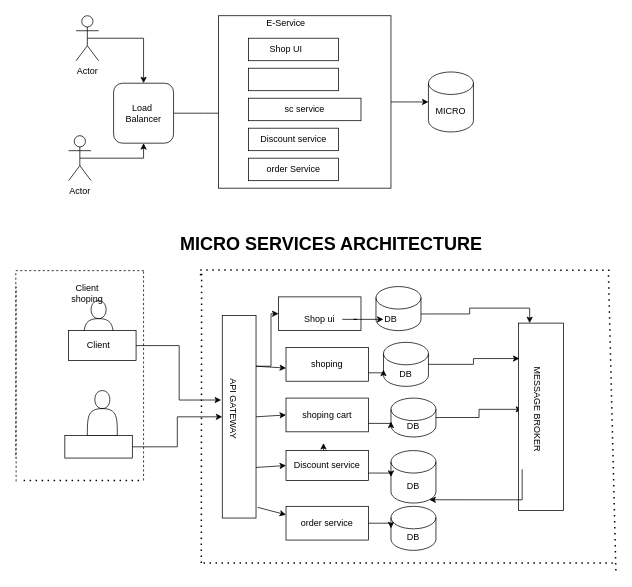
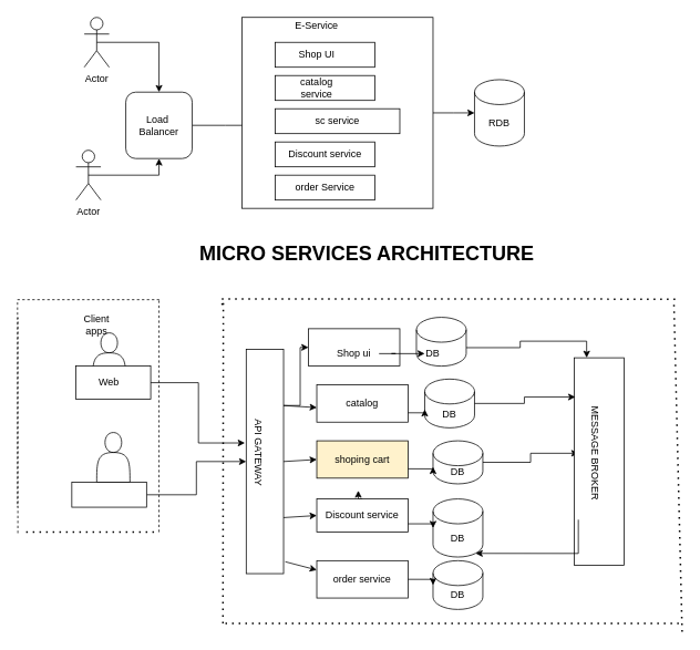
  <mxCell id="0" />
  <mxCell id="1" parent="0" />
  <mxCell id="2" value="" style="edgeStyle=orthogonalEdgeStyle;rounded=0;orthogonalLoop=1;jettySize=auto;html=1;" edge="1" parent="1" source="3"><mxGeometry relative="1" as="geometry"><mxPoint x="311" y="150" as="targetPoint" /></mxGeometry></mxCell>
  <mxCell id="3" value="Load&amp;nbsp;&lt;div&gt;Balancer&lt;/div&gt;" style="whiteSpace=wrap;html=1;rounded=1;" vertex="1" parent="1"><mxGeometry x="151" y="110" width="80" height="80" as="geometry" /></mxCell>
  <mxCell id="4" style="edgeStyle=orthogonalEdgeStyle;rounded=0;orthogonalLoop=1;jettySize=auto;html=1;exitX=1;exitY=0.5;exitDx=0;exitDy=0;" edge="1" parent="1" source="5"><mxGeometry relative="1" as="geometry"><mxPoint x="571" y="135" as="targetPoint" /></mxGeometry></mxCell>
  <mxCell id="5" value="" style="whiteSpace=wrap;html=1;aspect=fixed;" vertex="1" parent="1"><mxGeometry x="291" y="20" width="230" height="230" as="geometry" /></mxCell>
  <mxCell id="6" value="" style="rounded=0;whiteSpace=wrap;html=1;" vertex="1" parent="1"><mxGeometry x="331" y="50" width="120" height="30" as="geometry" /></mxCell>
  <mxCell id="7" value="" style="rounded=0;whiteSpace=wrap;html=1;" vertex="1" parent="1"><mxGeometry x="331" y="90" width="120" height="30" as="geometry" /></mxCell>
  <mxCell id="8" value="order Service" style="rounded=0;whiteSpace=wrap;html=1;" vertex="1" parent="1"><mxGeometry x="331" y="210" width="120" height="30" as="geometry" /></mxCell>
  <mxCell id="9" value="Discount service" style="rounded=0;whiteSpace=wrap;html=1;" vertex="1" parent="1"><mxGeometry x="331" y="170" width="120" height="30" as="geometry" /></mxCell>
  <mxCell id="10" value="sc service" style="rounded=0;whiteSpace=wrap;html=1;" vertex="1" parent="1"><mxGeometry x="331" y="130" width="150" height="30" as="geometry" /></mxCell>
  <mxCell id="11" value="Shop UI" style="text;html=1;align=center;verticalAlign=middle;whiteSpace=wrap;rounded=0;" vertex="1" parent="1"><mxGeometry x="351" y="50" width="60" height="30" as="geometry" /></mxCell>
+ <mxCell id="12" value="catalog service" style="text;html=1;align=center;verticalAlign=middle;whiteSpace=wrap;rounded=0;" vertex="1" parent="1"><mxGeometry x="346" y="90" width="70" height="30" as="geometry" /></mxCell>
  <mxCell id="13" value="E-Service" style="text;html=1;align=center;verticalAlign=middle;whiteSpace=wrap;rounded=0;" vertex="1" parent="1"><mxGeometry x="341" y="20" width="80" height="20" as="geometry" /></mxCell>
  <mxCell id="14" style="edgeStyle=orthogonalEdgeStyle;rounded=0;orthogonalLoop=1;jettySize=auto;html=1;exitX=0.5;exitY=0.5;exitDx=0;exitDy=0;exitPerimeter=0;entryX=0.5;entryY=1;entryDx=0;entryDy=0;" edge="1" parent="1" source="15" target="3"><mxGeometry relative="1" as="geometry" /></mxCell>
  <mxCell id="15" value="Actor" style="shape=umlActor;verticalLabelPosition=bottom;verticalAlign=top;html=1;outlineConnect=0;" vertex="1" parent="1"><mxGeometry x="91" y="180" width="30" height="60" as="geometry" /></mxCell>
  <mxCell id="16" style="edgeStyle=orthogonalEdgeStyle;rounded=0;orthogonalLoop=1;jettySize=auto;html=1;exitX=0.5;exitY=0.5;exitDx=0;exitDy=0;exitPerimeter=0;" edge="1" parent="1" source="17" target="3"><mxGeometry relative="1" as="geometry" /></mxCell>
  <mxCell id="17" value="Actor" style="shape=umlActor;verticalLabelPosition=bottom;verticalAlign=top;html=1;outlineConnect=0;" vertex="1" parent="1"><mxGeometry x="101" y="20" width="30" height="60" as="geometry" /></mxCell>
- <mxCell id="18" value="MICRO" style="shape=cylinder3;whiteSpace=wrap;html=1;boundedLbl=1;backgroundOutline=1;size=15;" vertex="1" parent="1"><mxGeometry x="571" y="95" width="60" height="80" as="geometry" /></mxCell>
+ <mxCell id="18" value="RDB" style="shape=cylinder3;whiteSpace=wrap;html=1;boundedLbl=1;backgroundOutline=1;size=15;" vertex="1" parent="1"><mxGeometry x="571" y="95" width="60" height="80" as="geometry" /></mxCell>
  <mxCell id="19" value="" style="shape=actor;whiteSpace=wrap;html=1;" vertex="1" parent="1"><mxGeometry x="111" y="400" width="40" height="60" as="geometry" /></mxCell>
  <mxCell id="20" value="" style="rounded=0;whiteSpace=wrap;html=1;" vertex="1" parent="1"><mxGeometry x="91" y="440" width="90" height="40" as="geometry" /></mxCell>
- <mxCell id="21" value="Client" style="text;html=1;align=center;verticalAlign=middle;whiteSpace=wrap;rounded=0;" vertex="1" parent="1"><mxGeometry x="101" y="445" width="60" height="30" as="geometry" /></mxCell>
+ <mxCell id="21" value="Web" style="text;html=1;align=center;verticalAlign=middle;whiteSpace=wrap;rounded=0;" vertex="1" parent="1"><mxGeometry x="101" y="445" width="60" height="30" as="geometry" /></mxCell>
  <mxCell id="22" value="" style="shape=actor;whiteSpace=wrap;html=1;" vertex="1" parent="1"><mxGeometry x="116" y="520" width="40" height="60" as="geometry" /></mxCell>
  <mxCell id="23" style="edgeStyle=orthogonalEdgeStyle;rounded=0;orthogonalLoop=1;jettySize=auto;html=1;exitX=1;exitY=0.5;exitDx=0;exitDy=0;entryX=0;entryY=0.5;entryDx=0;entryDy=0;" edge="1" parent="1" source="24" target="30"><mxGeometry relative="1" as="geometry" /></mxCell>
  <mxCell id="24" value="" style="rounded=0;whiteSpace=wrap;html=1;" vertex="1" parent="1"><mxGeometry x="86" y="580" width="90" height="30" as="geometry" /></mxCell>
  <mxCell id="25" value="" style="endArrow=none;dashed=1;html=1;rounded=0;" edge="1" parent="1"><mxGeometry width="50" height="50" relative="1" as="geometry"><mxPoint x="21" y="641.25" as="sourcePoint" /><mxPoint x="21" y="381.25" as="targetPoint" /><Array as="points" /></mxGeometry></mxCell>
  <mxCell id="26" value="" style="endArrow=none;dashed=1;html=1;rounded=0;" edge="1" parent="1"><mxGeometry width="50" height="50" relative="1" as="geometry"><mxPoint x="191.38" y="360.01" as="sourcePoint" /><mxPoint x="20.61" y="610.01" as="targetPoint" /><Array as="points"><mxPoint x="20.61" y="360.01" /></Array></mxGeometry></mxCell>
  <mxCell id="27" value="" style="endArrow=none;dashed=1;html=1;rounded=0;" edge="1" parent="1"><mxGeometry width="50" height="50" relative="1" as="geometry"><mxPoint x="191" y="640" as="sourcePoint" /><mxPoint x="191" y="360" as="targetPoint" /></mxGeometry></mxCell>
  <mxCell id="28" value="" style="endArrow=none;dashed=1;html=1;dashPattern=1 3;strokeWidth=2;rounded=0;" edge="1" parent="1"><mxGeometry width="50" height="50" relative="1" as="geometry"><mxPoint x="31" y="640" as="sourcePoint" /><mxPoint x="191" y="640" as="targetPoint" /></mxGeometry></mxCell>
  <mxCell id="29" style="edgeStyle=orthogonalEdgeStyle;rounded=0;orthogonalLoop=1;jettySize=auto;html=1;exitX=1;exitY=0.25;exitDx=0;exitDy=0;entryX=0;entryY=0.5;entryDx=0;entryDy=0;" edge="1" parent="1" source="30" target="31"><mxGeometry relative="1" as="geometry"><Array as="points"><mxPoint x="361" y="487" /><mxPoint x="361" y="417" /></Array></mxGeometry></mxCell>
  <mxCell id="30" value="" style="rounded=0;whiteSpace=wrap;html=1;strokeColor=default;" vertex="1" parent="1"><mxGeometry x="296" y="420" width="45" height="270" as="geometry" /></mxCell>
  <mxCell id="31" value="" style="rounded=0;whiteSpace=wrap;html=1;" vertex="1" parent="1"><mxGeometry x="371" y="395" width="110" height="45" as="geometry" /></mxCell>
  <mxCell id="32" style="edgeStyle=orthogonalEdgeStyle;rounded=0;orthogonalLoop=1;jettySize=auto;html=1;exitX=0.5;exitY=0;exitDx=0;exitDy=0;" edge="1" parent="1" source="33"><mxGeometry relative="1" as="geometry"><mxPoint x="431" y="590" as="targetPoint" /></mxGeometry></mxCell>
  <mxCell id="33" value="Discount service" style="rounded=0;whiteSpace=wrap;html=1;" vertex="1" parent="1"><mxGeometry x="381" y="600" width="110" height="40" as="geometry" /></mxCell>
- <mxCell id="34" value="shoping" style="rounded=0;whiteSpace=wrap;html=1;" vertex="1" parent="1"><mxGeometry x="381" y="462.51" width="110" height="45" as="geometry" /></mxCell>
- <mxCell id="35" value="shoping cart" style="rounded=0;whiteSpace=wrap;html=1;" vertex="1" parent="1"><mxGeometry x="381" y="530" width="110" height="45" as="geometry" /></mxCell>
+ <mxCell id="34" value="catalog" style="rounded=0;whiteSpace=wrap;html=1;" vertex="1" parent="1"><mxGeometry x="381" y="462.51" width="110" height="45" as="geometry" /></mxCell>
+ <mxCell id="35" value="shoping cart" style="rounded=0;whiteSpace=wrap;html=1;fillColor=#fff2cc;" vertex="1" parent="1"><mxGeometry x="381" y="530" width="110" height="45" as="geometry" /></mxCell>
  <mxCell id="36" value="order service" style="rounded=0;whiteSpace=wrap;html=1;" vertex="1" parent="1"><mxGeometry x="381" y="674.38" width="110" height="45" as="geometry" /></mxCell>
  <mxCell id="37" value="DB" style="shape=cylinder3;whiteSpace=wrap;html=1;boundedLbl=1;backgroundOutline=1;size=15;" vertex="1" parent="1"><mxGeometry x="521" y="600" width="60" height="70" as="geometry" /></mxCell>
  <mxCell id="38" value="DB" style="shape=cylinder3;whiteSpace=wrap;html=1;boundedLbl=1;backgroundOutline=1;size=15;" vertex="1" parent="1"><mxGeometry x="521" y="674.38" width="60" height="58.75" as="geometry" /></mxCell>
  <mxCell id="39" style="edgeStyle=orthogonalEdgeStyle;rounded=0;orthogonalLoop=1;jettySize=auto;html=1;exitX=1;exitY=0.5;exitDx=0;exitDy=0;exitPerimeter=0;entryX=0.5;entryY=1;entryDx=0;entryDy=0;" edge="1" parent="1" source="40" target="52"><mxGeometry relative="1" as="geometry" /></mxCell>
  <mxCell id="40" value="DB" style="shape=cylinder3;whiteSpace=wrap;html=1;boundedLbl=1;backgroundOutline=1;size=15;" vertex="1" parent="1"><mxGeometry x="521" y="530" width="60" height="51.88" as="geometry" /></mxCell>
  <mxCell id="41" value="DB" style="shape=cylinder3;whiteSpace=wrap;html=1;boundedLbl=1;backgroundOutline=1;size=15;" vertex="1" parent="1"><mxGeometry x="511" y="455.63" width="60" height="58.75" as="geometry" /></mxCell>
  <mxCell id="42" style="edgeStyle=orthogonalEdgeStyle;rounded=0;orthogonalLoop=1;jettySize=auto;html=1;exitX=1;exitY=0;exitDx=0;exitDy=36.562;exitPerimeter=0;entryX=0.75;entryY=1;entryDx=0;entryDy=0;" edge="1" parent="1" source="43" target="45"><mxGeometry relative="1" as="geometry" /></mxCell>
  <mxCell id="43" value="" style="shape=cylinder3;whiteSpace=wrap;html=1;boundedLbl=1;backgroundOutline=1;size=15;" vertex="1" parent="1"><mxGeometry x="501" y="381.25" width="60" height="58.75" as="geometry" /></mxCell>
  <mxCell id="44" value="DB" style="text;html=1;align=center;verticalAlign=middle;whiteSpace=wrap;rounded=0;" vertex="1" parent="1"><mxGeometry x="491" y="410" width="60" height="30" as="geometry" /></mxCell>
  <mxCell id="45" value="" style="rounded=0;whiteSpace=wrap;html=1;direction=west;" vertex="1" parent="1"><mxGeometry x="691" y="430" width="60" height="250" as="geometry" /></mxCell>
  <mxCell id="46" value="" style="endArrow=none;dashed=1;html=1;dashPattern=1 3;strokeWidth=2;rounded=0;" edge="1" parent="1"><mxGeometry width="50" height="50" relative="1" as="geometry"><mxPoint x="267.229" y="366.25" as="sourcePoint" /><mxPoint x="816" y="359.38" as="targetPoint" /><Array as="points"><mxPoint x="266" y="359" /></Array></mxGeometry></mxCell>
  <mxCell id="47" value="" style="endArrow=none;dashed=1;html=1;dashPattern=1 3;strokeWidth=2;rounded=0;" edge="1" parent="1"><mxGeometry width="50" height="50" relative="1" as="geometry"><mxPoint x="821" y="760" as="sourcePoint" /><mxPoint x="811" y="360" as="targetPoint" /></mxGeometry></mxCell>
  <mxCell id="48" value="" style="endArrow=none;dashed=1;html=1;dashPattern=1 3;strokeWidth=2;rounded=0;" edge="1" parent="1"><mxGeometry width="50" height="50" relative="1" as="geometry"><mxPoint x="271" y="750" as="sourcePoint" /><mxPoint x="821" y="750" as="targetPoint" /></mxGeometry></mxCell>
  <mxCell id="49" value="Shop ui" style="text;html=1;align=center;verticalAlign=middle;whiteSpace=wrap;rounded=0;" vertex="1" parent="1"><mxGeometry x="396" y="410" width="60" height="30" as="geometry" /></mxCell>
- <mxCell id="50" value="Client shoping" style="text;html=1;align=center;verticalAlign=middle;whiteSpace=wrap;rounded=0;" vertex="1" parent="1"><mxGeometry x="86" y="370" width="60" height="40" as="geometry" /></mxCell>
+ <mxCell id="50" value="Client apps" style="text;html=1;align=center;verticalAlign=middle;whiteSpace=wrap;rounded=0;" vertex="1" parent="1"><mxGeometry x="86" y="370" width="60" height="40" as="geometry" /></mxCell>
  <mxCell id="51" value="API GATEWAY" style="text;html=1;align=center;verticalAlign=middle;whiteSpace=wrap;rounded=0;rotation=90;" vertex="1" parent="1"><mxGeometry x="236" y="529.38" width="150" height="30" as="geometry" /></mxCell>
  <mxCell id="52" value="MESSAGE BROKER" style="text;html=1;align=center;verticalAlign=middle;whiteSpace=wrap;rounded=0;rotation=90;" vertex="1" parent="1"><mxGeometry x="636" y="525" width="160" height="40" as="geometry" /></mxCell>
  <mxCell id="53" style="edgeStyle=orthogonalEdgeStyle;rounded=0;orthogonalLoop=1;jettySize=auto;html=1;entryX=0.978;entryY=0.811;entryDx=0;entryDy=0;entryPerimeter=0;" edge="1" parent="1" source="41" target="45"><mxGeometry relative="1" as="geometry" /></mxCell>
  <mxCell id="54" style="edgeStyle=orthogonalEdgeStyle;rounded=0;orthogonalLoop=1;jettySize=auto;html=1;entryX=0.333;entryY=0.5;entryDx=0;entryDy=0;entryPerimeter=0;" edge="1" parent="1" source="49" target="44"><mxGeometry relative="1" as="geometry" /></mxCell>
  <mxCell id="55" style="edgeStyle=orthogonalEdgeStyle;rounded=0;orthogonalLoop=1;jettySize=auto;html=1;exitX=1;exitY=0.75;exitDx=0;exitDy=0;entryX=0;entryY=0;entryDx=0;entryDy=36.562;entryPerimeter=0;" edge="1" parent="1" source="34" target="41"><mxGeometry relative="1" as="geometry" /></mxCell>
  <mxCell id="56" style="edgeStyle=orthogonalEdgeStyle;rounded=0;orthogonalLoop=1;jettySize=auto;html=1;exitX=1;exitY=0.75;exitDx=0;exitDy=0;entryX=0;entryY=0;entryDx=0;entryDy=31.41;entryPerimeter=0;" edge="1" parent="1" source="35" target="40"><mxGeometry relative="1" as="geometry" /></mxCell>
  <mxCell id="57" style="edgeStyle=orthogonalEdgeStyle;rounded=0;orthogonalLoop=1;jettySize=auto;html=1;exitX=1;exitY=0.75;exitDx=0;exitDy=0;entryX=0;entryY=0.5;entryDx=0;entryDy=0;entryPerimeter=0;" edge="1" parent="1" source="33" target="37"><mxGeometry relative="1" as="geometry" /></mxCell>
  <mxCell id="58" style="edgeStyle=orthogonalEdgeStyle;rounded=0;orthogonalLoop=1;jettySize=auto;html=1;exitX=1;exitY=0.5;exitDx=0;exitDy=0;entryX=0;entryY=0.5;entryDx=0;entryDy=0;entryPerimeter=0;" edge="1" parent="1" source="36" target="38"><mxGeometry relative="1" as="geometry" /></mxCell>
  <mxCell id="59" style="edgeStyle=orthogonalEdgeStyle;rounded=0;orthogonalLoop=1;jettySize=auto;html=1;exitX=1;exitY=1;exitDx=0;exitDy=0;entryX=0.855;entryY=1;entryDx=0;entryDy=-4.35;entryPerimeter=0;" edge="1" parent="1" source="52" target="37"><mxGeometry relative="1" as="geometry" /></mxCell>
  <mxCell id="60" style="edgeStyle=orthogonalEdgeStyle;rounded=0;orthogonalLoop=1;jettySize=auto;html=1;exitX=1;exitY=0.5;exitDx=0;exitDy=0;entryX=-0.035;entryY=0.417;entryDx=0;entryDy=0;entryPerimeter=0;" edge="1" parent="1" source="20" target="30"><mxGeometry relative="1" as="geometry" /></mxCell>
  <mxCell id="61" value="" style="endArrow=none;dashed=1;html=1;dashPattern=1 3;strokeWidth=2;rounded=0;" edge="1" parent="1"><mxGeometry width="50" height="50" relative="1" as="geometry"><mxPoint x="268" y="750" as="sourcePoint" /><mxPoint x="268.45" y="360.01" as="targetPoint" /><Array as="points" /></mxGeometry></mxCell>
  <mxCell id="62" value="" style="endArrow=classic;html=1;rounded=0;exitX=1;exitY=0.25;exitDx=0;exitDy=0;" edge="1" parent="1" source="30"><mxGeometry width="50" height="50" relative="1" as="geometry"><mxPoint x="401" y="530" as="sourcePoint" /><mxPoint x="381" y="490" as="targetPoint" /></mxGeometry></mxCell>
  <mxCell id="63" value="" style="endArrow=classic;html=1;rounded=0;exitX=1;exitY=0.75;exitDx=0;exitDy=0;entryX=0;entryY=0.5;entryDx=0;entryDy=0;" edge="1" parent="1" source="30" target="33"><mxGeometry width="50" height="50" relative="1" as="geometry"><mxPoint x="401" y="530" as="sourcePoint" /><mxPoint x="451" y="480" as="targetPoint" /></mxGeometry></mxCell>
  <mxCell id="64" value="" style="endArrow=classic;html=1;rounded=0;exitX=1;exitY=0.5;exitDx=0;exitDy=0;entryX=0;entryY=0.5;entryDx=0;entryDy=0;" edge="1" parent="1" source="30" target="35"><mxGeometry width="50" height="50" relative="1" as="geometry"><mxPoint x="401" y="530" as="sourcePoint" /><mxPoint x="451" y="480" as="targetPoint" /></mxGeometry></mxCell>
  <mxCell id="65" value="" style="endArrow=classic;html=1;rounded=0;exitX=1.046;exitY=0.947;exitDx=0;exitDy=0;exitPerimeter=0;entryX=0;entryY=0.25;entryDx=0;entryDy=0;" edge="1" parent="1" source="30" target="36"><mxGeometry width="50" height="50" relative="1" as="geometry"><mxPoint x="401" y="530" as="sourcePoint" /><mxPoint x="451" y="480" as="targetPoint" /></mxGeometry></mxCell>
- <mxCell id="66" value="MICRO SERVICES ARCHITECTURE" style="text;strokeColor=none;fillColor=none;html=1;fontSize=24;fontStyle=1;verticalAlign=middle;align=center;" vertex="1" parent="1"><mxGeometry x="191" y="310" width="500" height="30" as="geometry" /></mxCell>
+ <mxCell id="66" value="MICRO SERVICES ARCHITECTURE" style="text;strokeColor=none;fillColor=none;html=1;fontSize=24;fontStyle=1;verticalAlign=middle;align=center;" vertex="1" parent="1"><mxGeometry x="191" y="290" width="500" height="30" as="geometry" /></mxCell>
